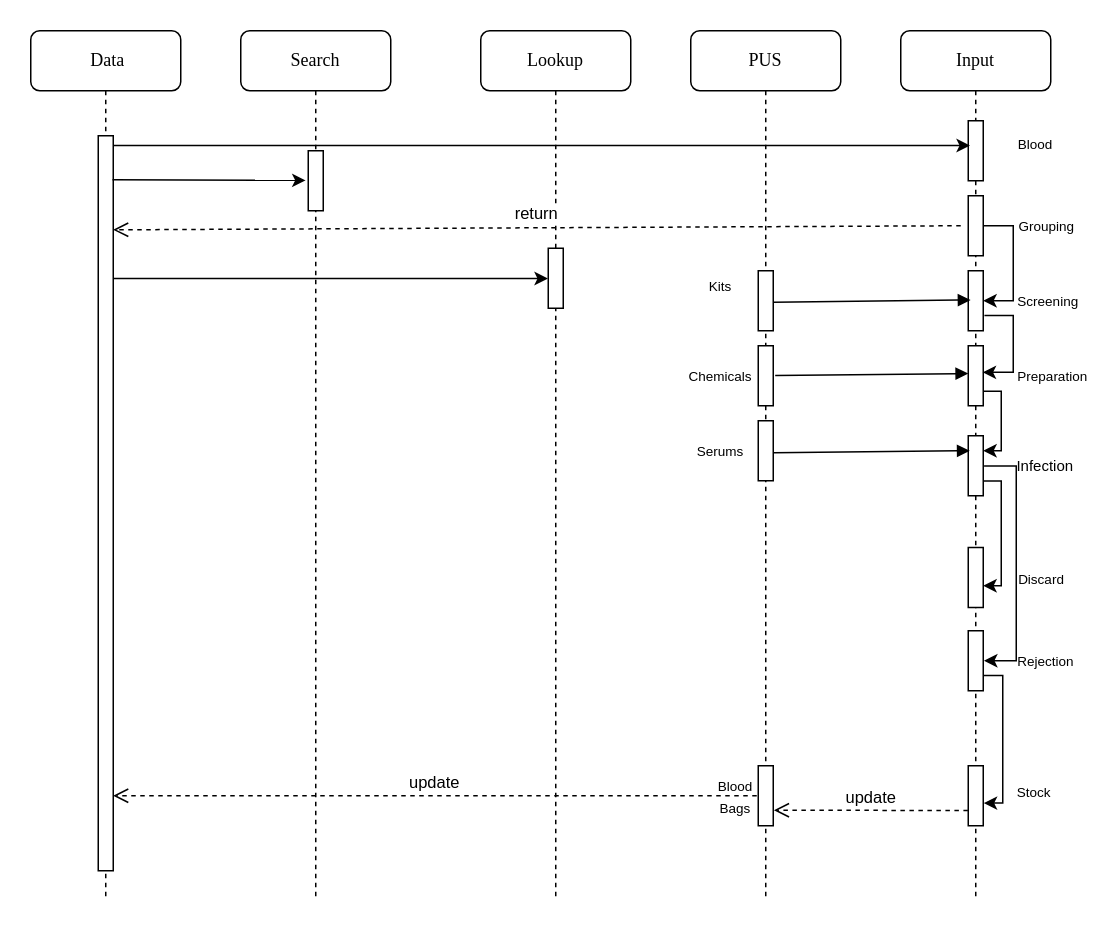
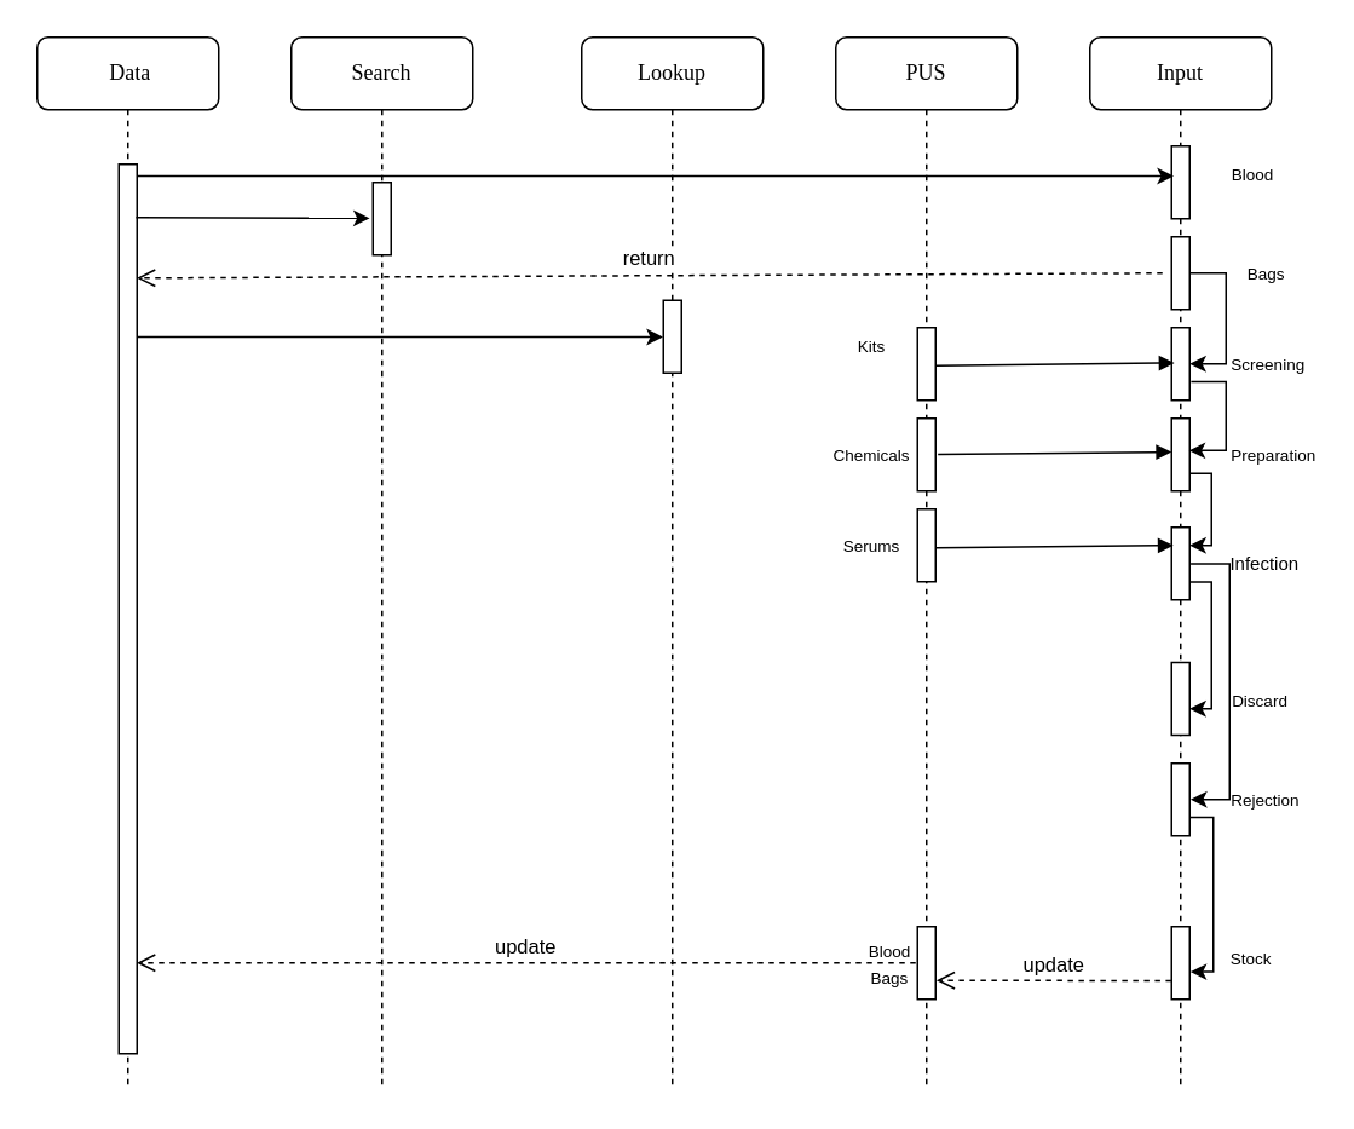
  <mxCell id="0" />
  <mxCell id="1" parent="0" />
  <mxCell id="2" value="Search" style="shape=umlLifeline;perimeter=lifelinePerimeter;whiteSpace=wrap;html=1;container=1;collapsible=0;recursiveResize=0;outlineConnect=0;rounded=1;shadow=0;comic=0;labelBackgroundColor=none;strokeColor=#000000;strokeWidth=1;fillColor=#FFFFFF;fontFamily=Verdana;fontSize=12;fontColor=#000000;align=center;" parent="1" vertex="1"><mxGeometry x="160" y="20" width="100" height="580" as="geometry" /></mxCell>
  <mxCell id="3" value="" style="html=1;points=[];perimeter=orthogonalPerimeter;rounded=0;shadow=0;comic=0;labelBackgroundColor=none;strokeColor=#000000;strokeWidth=1;fillColor=#FFFFFF;fontFamily=Verdana;fontSize=12;fontColor=#000000;align=center;" vertex="1" parent="2"><mxGeometry x="45" y="80" width="10" height="40" as="geometry" /></mxCell>
  <mxCell id="4" value="Lookup" style="shape=umlLifeline;perimeter=lifelinePerimeter;whiteSpace=wrap;html=1;container=1;collapsible=0;recursiveResize=0;outlineConnect=0;rounded=1;shadow=0;comic=0;labelBackgroundColor=none;strokeColor=#000000;strokeWidth=1;fillColor=#FFFFFF;fontFamily=Verdana;fontSize=12;fontColor=#000000;align=center;" parent="1" vertex="1"><mxGeometry x="320" y="20" width="100" height="580" as="geometry" /></mxCell>
  <mxCell id="5" value="" style="html=1;points=[];perimeter=orthogonalPerimeter;rounded=0;shadow=0;comic=0;labelBackgroundColor=none;strokeColor=#000000;strokeWidth=1;fillColor=#FFFFFF;fontFamily=Verdana;fontSize=12;fontColor=#000000;align=center;" vertex="1" parent="4"><mxGeometry x="45" y="145" width="10" height="40" as="geometry" /></mxCell>
  <mxCell id="6" value="PUS" style="shape=umlLifeline;perimeter=lifelinePerimeter;whiteSpace=wrap;html=1;container=1;collapsible=0;recursiveResize=0;outlineConnect=0;rounded=1;shadow=0;comic=0;labelBackgroundColor=none;strokeColor=#000000;strokeWidth=1;fillColor=#FFFFFF;fontFamily=Verdana;fontSize=12;fontColor=#000000;align=center;" parent="1" vertex="1"><mxGeometry x="460" y="20" width="100" height="580" as="geometry" /></mxCell>
  <mxCell id="7" value="" style="html=1;points=[];perimeter=orthogonalPerimeter;rounded=0;shadow=0;comic=0;labelBackgroundColor=none;strokeColor=#000000;strokeWidth=1;fillColor=#FFFFFF;fontFamily=Verdana;fontSize=12;fontColor=#000000;align=center;" vertex="1" parent="6"><mxGeometry x="45" y="160" width="10" height="40" as="geometry" /></mxCell>
  <mxCell id="8" value="" style="html=1;points=[];perimeter=orthogonalPerimeter;rounded=0;shadow=0;comic=0;labelBackgroundColor=none;strokeColor=#000000;strokeWidth=1;fillColor=#FFFFFF;fontFamily=Verdana;fontSize=12;fontColor=#000000;align=center;" vertex="1" parent="6"><mxGeometry x="45" y="210" width="10" height="40" as="geometry" /></mxCell>
  <mxCell id="9" value="" style="html=1;points=[];perimeter=orthogonalPerimeter;rounded=0;shadow=0;comic=0;labelBackgroundColor=none;strokeColor=#000000;strokeWidth=1;fillColor=#FFFFFF;fontFamily=Verdana;fontSize=12;fontColor=#000000;align=center;" vertex="1" parent="6"><mxGeometry x="45" y="260" width="10" height="40" as="geometry" /></mxCell>
  <mxCell id="10" value="" style="html=1;points=[];perimeter=orthogonalPerimeter;rounded=0;shadow=0;comic=0;labelBackgroundColor=none;strokeColor=#000000;strokeWidth=1;fillColor=#FFFFFF;fontFamily=Verdana;fontSize=12;fontColor=#000000;align=center;" vertex="1" parent="6"><mxGeometry x="45" y="490" width="10" height="40" as="geometry" /></mxCell>
  <mxCell id="11" value="&lt;font style=&quot;font-size: 9px&quot;&gt;Kits&lt;/font&gt;" style="text;html=1;strokeColor=none;fillColor=none;align=center;verticalAlign=middle;whiteSpace=wrap;rounded=0;" vertex="1" parent="6"><mxGeometry x="10" y="165" width="20" height="10" as="geometry" /></mxCell>
  <mxCell id="12" value="Input" style="shape=umlLifeline;perimeter=lifelinePerimeter;whiteSpace=wrap;html=1;container=1;collapsible=0;recursiveResize=0;outlineConnect=0;rounded=1;shadow=0;comic=0;labelBackgroundColor=none;strokeColor=#000000;strokeWidth=1;fillColor=#FFFFFF;fontFamily=Verdana;fontSize=12;fontColor=#000000;align=center;" parent="1" vertex="1"><mxGeometry x="600" y="20" width="100" height="580" as="geometry" /></mxCell>
  <mxCell id="13" value="" style="html=1;points=[];perimeter=orthogonalPerimeter;rounded=0;shadow=0;comic=0;labelBackgroundColor=none;strokeColor=#000000;strokeWidth=1;fillColor=#FFFFFF;fontFamily=Verdana;fontSize=12;fontColor=#000000;align=center;" vertex="1" parent="12"><mxGeometry x="45" y="60" width="10" height="40" as="geometry" /></mxCell>
  <mxCell id="14" value="" style="edgeStyle=orthogonalEdgeStyle;rounded=0;orthogonalLoop=1;jettySize=auto;html=1;entryX=1;entryY=0.5;entryDx=0;entryDy=0;entryPerimeter=0;" edge="1" parent="12" source="15" target="16"><mxGeometry relative="1" as="geometry"><mxPoint x="135" y="130" as="targetPoint" /><Array as="points"><mxPoint x="75" y="130" /><mxPoint x="75" y="180" /></Array></mxGeometry></mxCell>
  <mxCell id="15" value="" style="html=1;points=[];perimeter=orthogonalPerimeter;rounded=0;shadow=0;comic=0;labelBackgroundColor=none;strokeColor=#000000;strokeWidth=1;fillColor=#FFFFFF;fontFamily=Verdana;fontSize=12;fontColor=#000000;align=center;" vertex="1" parent="12"><mxGeometry x="45" y="110" width="10" height="40" as="geometry" /></mxCell>
  <mxCell id="16" value="" style="html=1;points=[];perimeter=orthogonalPerimeter;rounded=0;shadow=0;comic=0;labelBackgroundColor=none;strokeColor=#000000;strokeWidth=1;fillColor=#FFFFFF;fontFamily=Verdana;fontSize=12;fontColor=#000000;align=center;" vertex="1" parent="12"><mxGeometry x="45" y="160" width="10" height="40" as="geometry" /></mxCell>
  <mxCell id="17" value="" style="html=1;points=[];perimeter=orthogonalPerimeter;rounded=0;shadow=0;comic=0;labelBackgroundColor=none;strokeColor=#000000;strokeWidth=1;fillColor=#FFFFFF;fontFamily=Verdana;fontSize=12;fontColor=#000000;align=center;" vertex="1" parent="12"><mxGeometry x="45" y="344.5" width="10" height="40" as="geometry" /></mxCell>
  <mxCell id="18" value="" style="html=1;points=[];perimeter=orthogonalPerimeter;rounded=0;shadow=0;comic=0;labelBackgroundColor=none;strokeColor=#000000;strokeWidth=1;fillColor=#FFFFFF;fontFamily=Verdana;fontSize=12;fontColor=#000000;align=center;" vertex="1" parent="12"><mxGeometry x="45" y="210" width="10" height="40" as="geometry" /></mxCell>
  <mxCell id="19" value="" style="html=1;points=[];perimeter=orthogonalPerimeter;rounded=0;shadow=0;comic=0;labelBackgroundColor=none;strokeColor=#000000;strokeWidth=1;fillColor=#FFFFFF;fontFamily=Verdana;fontSize=12;fontColor=#000000;align=center;" vertex="1" parent="12"><mxGeometry x="45" y="400" width="10" height="40" as="geometry" /></mxCell>
  <mxCell id="20" value="" style="html=1;points=[];perimeter=orthogonalPerimeter;rounded=0;shadow=0;comic=0;labelBackgroundColor=none;strokeColor=#000000;strokeWidth=1;fillColor=#FFFFFF;fontFamily=Verdana;fontSize=12;fontColor=#000000;align=center;" vertex="1" parent="12"><mxGeometry x="45" y="270" width="10" height="40" as="geometry" /></mxCell>
  <mxCell id="21" value="" style="html=1;points=[];perimeter=orthogonalPerimeter;rounded=0;shadow=0;comic=0;labelBackgroundColor=none;strokeColor=#000000;strokeWidth=1;fillColor=#FFFFFF;fontFamily=Verdana;fontSize=12;fontColor=#000000;align=center;" vertex="1" parent="12"><mxGeometry x="45" y="490" width="10" height="40" as="geometry" /></mxCell>
  <mxCell id="22" value="" style="edgeStyle=orthogonalEdgeStyle;rounded=0;orthogonalLoop=1;jettySize=auto;html=1;entryX=0.958;entryY=0.443;entryDx=0;entryDy=0;entryPerimeter=0;exitX=1.079;exitY=0.746;exitDx=0;exitDy=0;exitPerimeter=0;" edge="1" parent="12" source="16" target="18"><mxGeometry relative="1" as="geometry"><mxPoint x="75" y="190" as="sourcePoint" /><mxPoint x="75" y="240" as="targetPoint" /><Array as="points"><mxPoint x="75" y="190" /><mxPoint x="75" y="228" /></Array></mxGeometry></mxCell>
  <mxCell id="23" value="" style="edgeStyle=orthogonalEdgeStyle;rounded=0;orthogonalLoop=1;jettySize=auto;html=1;exitX=1.043;exitY=0.757;exitDx=0;exitDy=0;exitPerimeter=0;" edge="1" parent="12" source="18"><mxGeometry relative="1" as="geometry"><mxPoint x="60" y="241" as="sourcePoint" /><mxPoint x="55" y="280" as="targetPoint" /><Array as="points"><mxPoint x="67" y="240" /><mxPoint x="67" y="280" /></Array></mxGeometry></mxCell>
  <mxCell id="24" value="" style="edgeStyle=orthogonalEdgeStyle;rounded=0;orthogonalLoop=1;jettySize=auto;html=1;exitX=1.055;exitY=0.505;exitDx=0;exitDy=0;exitPerimeter=0;entryX=1.049;entryY=0.499;entryDx=0;entryDy=0;entryPerimeter=0;" edge="1" parent="12" source="20" target="19"><mxGeometry relative="1" as="geometry"><mxPoint x="77" y="290" as="sourcePoint" /><mxPoint x="70" y="420" as="targetPoint" /><Array as="points"><mxPoint x="77" y="290" /><mxPoint x="77" y="420" /></Array></mxGeometry></mxCell>
  <mxCell id="25" value="&amp;nbsp;Data" style="shape=umlLifeline;perimeter=lifelinePerimeter;whiteSpace=wrap;html=1;container=1;collapsible=0;recursiveResize=0;outlineConnect=0;rounded=1;shadow=0;comic=0;labelBackgroundColor=none;strokeColor=#000000;strokeWidth=1;fillColor=#FFFFFF;fontFamily=Verdana;fontSize=12;fontColor=#000000;align=center;" parent="1" vertex="1"><mxGeometry x="20" y="20" width="100" height="580" as="geometry" /></mxCell>
  <mxCell id="26" value="" style="html=1;points=[];perimeter=orthogonalPerimeter;rounded=0;shadow=0;comic=0;labelBackgroundColor=none;strokeColor=#000000;strokeWidth=1;fillColor=#FFFFFF;fontFamily=Verdana;fontSize=12;fontColor=#000000;align=center;" parent="25" vertex="1"><mxGeometry x="45" y="70" width="10" height="490" as="geometry" /></mxCell>
  <mxCell id="27" value="" style="endArrow=classic;html=1;entryX=-0.175;entryY=0.494;entryDx=0;entryDy=0;entryPerimeter=0;exitX=0.949;exitY=0.06;exitDx=0;exitDy=0;exitPerimeter=0;" edge="1" parent="1" source="26" target="3"><mxGeometry width="50" height="50" relative="1" as="geometry"><mxPoint x="80" y="120" as="sourcePoint" /><mxPoint x="190" y="120" as="targetPoint" /></mxGeometry></mxCell>
  <mxCell id="28" value="" style="endArrow=classic;html=1;entryX=-0.021;entryY=0.505;entryDx=0;entryDy=0;entryPerimeter=0;" edge="1" parent="1" source="26" target="5"><mxGeometry width="50" height="50" relative="1" as="geometry"><mxPoint x="70" y="160" as="sourcePoint" /><mxPoint x="363" y="160" as="targetPoint" /></mxGeometry></mxCell>
  <mxCell id="29" value="" style="endArrow=classic;html=1;entryX=0.114;entryY=0.413;entryDx=0;entryDy=0;entryPerimeter=0;" edge="1" parent="1" source="26" target="13"><mxGeometry width="50" height="50" relative="1" as="geometry"><mxPoint x="75.983" y="199.207" as="sourcePoint" /><mxPoint x="364.948" y="199.207" as="targetPoint" /></mxGeometry></mxCell>
  <mxCell id="30" value="&lt;font style=&quot;font-size: 9px&quot;&gt;Blood&lt;/font&gt;" style="text;html=1;strokeColor=none;fillColor=none;align=center;verticalAlign=middle;whiteSpace=wrap;rounded=0;" vertex="1" parent="1"><mxGeometry x="680" y="90" width="20" height="10" as="geometry" /></mxCell>
  <mxCell id="31" value="&lt;font style=&quot;font-size: 9px&quot;&gt;Stock&lt;/font&gt;" style="text;html=1;strokeColor=none;fillColor=none;align=center;verticalAlign=middle;whiteSpace=wrap;rounded=0;" vertex="1" parent="1"><mxGeometry x="679" y="522" width="20" height="10" as="geometry" /></mxCell>
  <mxCell id="32" value="&lt;font style=&quot;font-size: 9px&quot;&gt;Screening&lt;/font&gt;" style="text;html=1;strokeColor=none;fillColor=none;align=center;verticalAlign=middle;whiteSpace=wrap;rounded=0;" vertex="1" parent="1"><mxGeometry x="681" y="195" width="35" height="10" as="geometry" /></mxCell>
  <mxCell id="33" value="&lt;font style=&quot;font-size: 9px&quot;&gt;Preparation&lt;/font&gt;" style="text;html=1;strokeColor=none;fillColor=none;align=center;verticalAlign=middle;whiteSpace=wrap;rounded=0;" vertex="1" parent="1"><mxGeometry x="679" y="245" width="45" height="10" as="geometry" /></mxCell>
  <mxCell id="34" value="&lt;font size=&quot;1&quot;&gt;Infection&lt;/font&gt;" style="text;html=1;strokeColor=none;fillColor=none;align=center;verticalAlign=middle;whiteSpace=wrap;rounded=0;" vertex="1" parent="1"><mxGeometry x="679" y="305" width="35" height="10" as="geometry" /></mxCell>
  <mxCell id="35" value="&lt;font style=&quot;font-size: 9px&quot;&gt;Discard&lt;/font&gt;" style="text;html=1;strokeColor=none;fillColor=none;align=center;verticalAlign=middle;whiteSpace=wrap;rounded=0;" vertex="1" parent="1"><mxGeometry x="678.5" y="379.5" width="30" height="10" as="geometry" /></mxCell>
  <mxCell id="36" value="&lt;font style=&quot;font-size: 9px&quot;&gt;Rejection&lt;/font&gt;" style="text;html=1;strokeColor=none;fillColor=none;align=center;verticalAlign=middle;whiteSpace=wrap;rounded=0;" vertex="1" parent="1"><mxGeometry x="676.5" y="435" width="40" height="10" as="geometry" /></mxCell>
  <mxCell id="37" value="&lt;font style=&quot;font-size: 9px&quot;&gt;Serums&lt;/font&gt;" style="text;html=1;strokeColor=none;fillColor=none;align=center;verticalAlign=middle;whiteSpace=wrap;rounded=0;" vertex="1" parent="1"><mxGeometry x="470" y="295" width="20" height="10" as="geometry" /></mxCell>
  <mxCell id="38" value="&lt;font style=&quot;font-size: 9px&quot;&gt;Chemicals&lt;/font&gt;" style="text;html=1;strokeColor=none;fillColor=none;align=center;verticalAlign=middle;whiteSpace=wrap;rounded=0;" vertex="1" parent="1"><mxGeometry x="470" y="245" width="20" height="10" as="geometry" /></mxCell>
  <mxCell id="39" value="&lt;font style=&quot;font-size: 9px&quot;&gt;Blood Bags&lt;/font&gt;" style="text;html=1;strokeColor=none;fillColor=none;align=center;verticalAlign=middle;whiteSpace=wrap;rounded=0;" vertex="1" parent="1"><mxGeometry x="480" y="525.006" width="20" height="10" as="geometry" /></mxCell>
- <mxCell id="40" value="&lt;font style=&quot;font-size: 9px&quot;&gt;Grouping&lt;/font&gt;" style="text;html=1;strokeColor=none;fillColor=none;align=center;verticalAlign=middle;whiteSpace=wrap;rounded=0;" vertex="1" parent="1"><mxGeometry x="680" y="145" width="35" height="10" as="geometry" /></mxCell>
+ <mxCell id="40" value="&lt;font style=&quot;font-size: 9px&quot;&gt;Bags&lt;/font&gt;" style="text;html=1;strokeColor=none;fillColor=none;align=center;verticalAlign=middle;whiteSpace=wrap;rounded=0;" vertex="1" parent="1"><mxGeometry x="680" y="145" width="35" height="10" as="geometry" /></mxCell>
  <mxCell id="41" value="return" style="html=1;verticalAlign=bottom;endArrow=open;dashed=1;endSize=8;entryX=0.992;entryY=0.128;entryDx=0;entryDy=0;entryPerimeter=0;" edge="1" parent="1" target="26"><mxGeometry relative="1" as="geometry"><mxPoint x="640" y="150" as="sourcePoint" /><mxPoint x="78" y="153" as="targetPoint" /></mxGeometry></mxCell>
  <mxCell id="42" value="" style="html=1;verticalAlign=bottom;endArrow=block;entryX=0.156;entryY=0.487;entryDx=0;entryDy=0;entryPerimeter=0;exitX=1.019;exitY=0.527;exitDx=0;exitDy=0;exitPerimeter=0;" edge="1" parent="1" source="7" target="16"><mxGeometry width="80" relative="1" as="geometry"><mxPoint x="520" y="200" as="sourcePoint" /><mxPoint x="600" y="200" as="targetPoint" /></mxGeometry></mxCell>
  <mxCell id="43" value="" style="edgeStyle=orthogonalEdgeStyle;rounded=0;orthogonalLoop=1;jettySize=auto;html=1;exitX=1.043;exitY=0.757;exitDx=0;exitDy=0;exitPerimeter=0;" edge="1" parent="1"><mxGeometry relative="1" as="geometry"><mxPoint x="655.49" y="320.215" as="sourcePoint" /><mxPoint x="655" y="390" as="targetPoint" /><Array as="points"><mxPoint x="667" y="320" /><mxPoint x="667" y="390" /></Array></mxGeometry></mxCell>
  <mxCell id="44" value="" style="edgeStyle=orthogonalEdgeStyle;rounded=0;orthogonalLoop=1;jettySize=auto;html=1;exitX=0.983;exitY=0.744;exitDx=0;exitDy=0;exitPerimeter=0;" edge="1" parent="1" source="19"><mxGeometry relative="1" as="geometry"><mxPoint x="668" y="465" as="sourcePoint" /><mxPoint x="655.293" y="534.862" as="targetPoint" /><Array as="points"><mxPoint x="668" y="450" /><mxPoint x="668" y="535" /></Array></mxGeometry></mxCell>
  <mxCell id="45" value="" style="html=1;verticalAlign=bottom;endArrow=block;entryX=0.156;entryY=0.487;entryDx=0;entryDy=0;entryPerimeter=0;exitX=1.131;exitY=0.495;exitDx=0;exitDy=0;exitPerimeter=0;" edge="1" parent="1" source="8"><mxGeometry width="80" relative="1" as="geometry"><mxPoint x="513.983" y="249.897" as="sourcePoint" /><mxPoint x="645.017" y="248.517" as="targetPoint" /></mxGeometry></mxCell>
  <mxCell id="46" value="" style="html=1;verticalAlign=bottom;endArrow=block;exitX=1.051;exitY=0.534;exitDx=0;exitDy=0;exitPerimeter=0;" edge="1" parent="1" source="9"><mxGeometry width="80" relative="1" as="geometry"><mxPoint x="509.83" y="301.354" as="sourcePoint" /><mxPoint x="646" y="300" as="targetPoint" /></mxGeometry></mxCell>
  <mxCell id="47" value="update" style="html=1;verticalAlign=bottom;endArrow=open;dashed=1;endSize=8;entryX=0.992;entryY=0.898;entryDx=0;entryDy=0;entryPerimeter=0;" edge="1" parent="1" target="26"><mxGeometry relative="1" as="geometry"><mxPoint x="504" y="530" as="sourcePoint" /><mxPoint x="80" y="530" as="targetPoint" /></mxGeometry></mxCell>
  <mxCell id="48" value="update" style="html=1;verticalAlign=bottom;endArrow=open;dashed=1;endSize=8;entryX=1.044;entryY=0.741;entryDx=0;entryDy=0;entryPerimeter=0;exitX=-0.023;exitY=0.746;exitDx=0;exitDy=0;exitPerimeter=0;" edge="1" parent="1" source="21" target="10"><mxGeometry relative="1" as="geometry"><mxPoint x="620" y="540" as="sourcePoint" /><mxPoint x="280" y="540" as="targetPoint" /></mxGeometry></mxCell>
